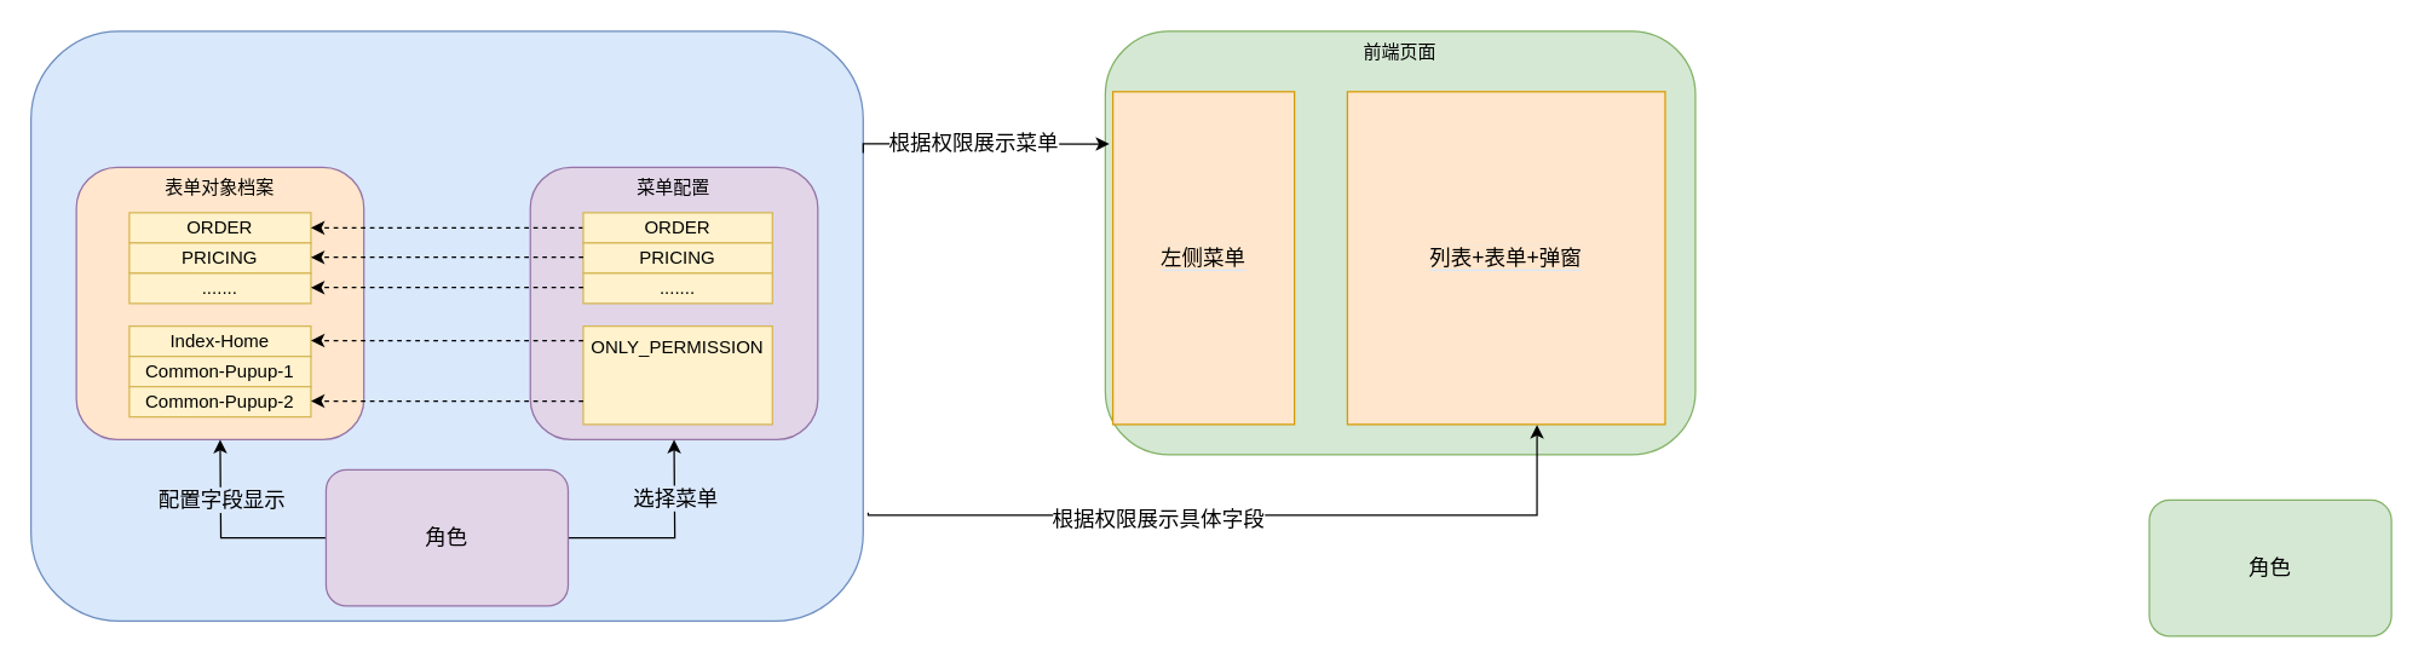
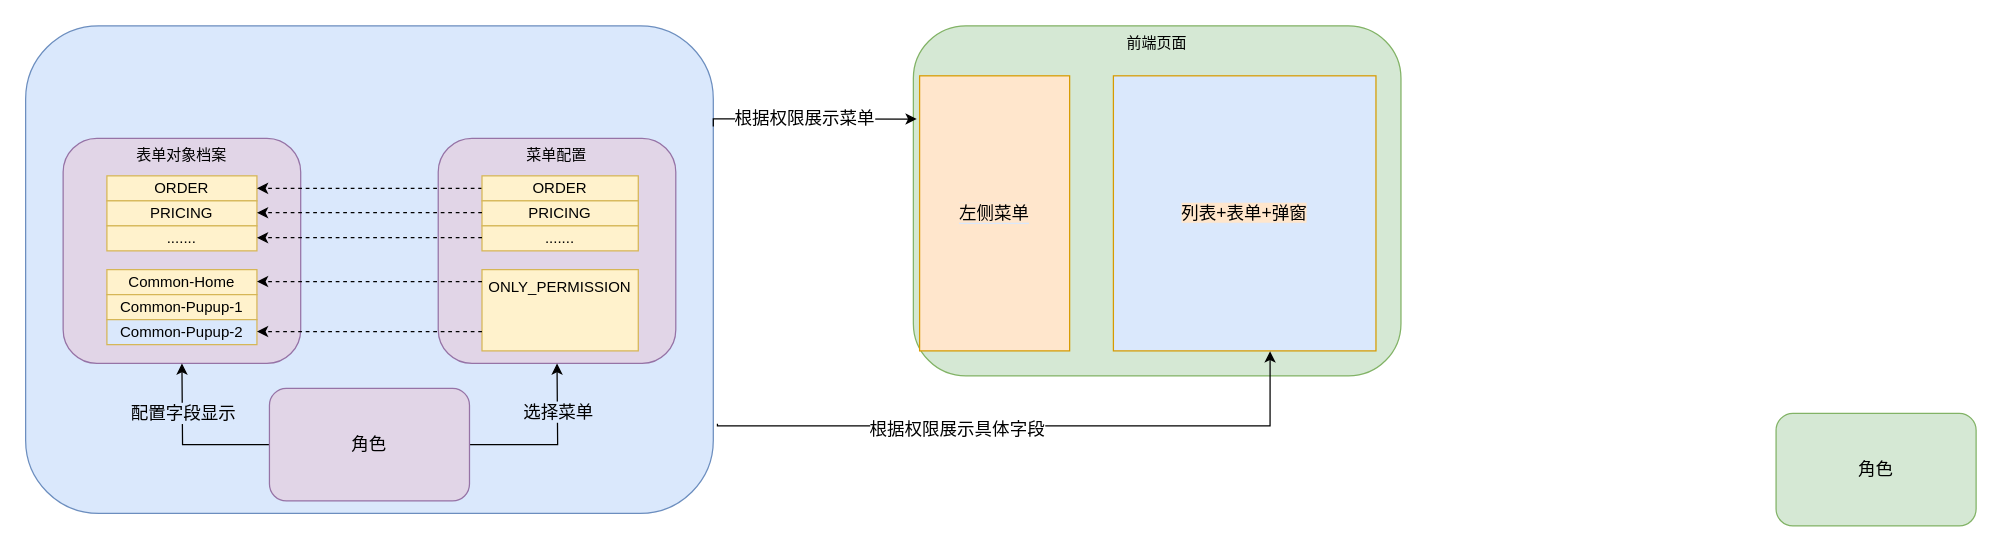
  <mxCell id="0" />
  <mxCell id="1" parent="0" />
  <mxCell id="2" value="" style="rounded=1;whiteSpace=wrap;html=1;fontSize=12;verticalAlign=middle;fillColor=#dae8fc;strokeColor=#6c8ebf;" vertex="1" parent="1"><mxGeometry x="20" y="20" width="550" height="390" as="geometry" /></mxCell>
- <mxCell id="3" value="表单对象档案" style="rounded=1;whiteSpace=wrap;html=1;fillColor=#ffe6cc;strokeColor=#9673a6;horizontal=1;verticalAlign=top;" vertex="1" parent="1"><mxGeometry x="50" y="110" width="190" height="180" as="geometry" /></mxCell>
+ <mxCell id="3" value="表单对象档案" style="rounded=1;whiteSpace=wrap;html=1;fillColor=#e1d5e7;strokeColor=#9673a6;horizontal=1;verticalAlign=top;" vertex="1" parent="1"><mxGeometry x="50" y="110" width="190" height="180" as="geometry" /></mxCell>
  <mxCell id="4" value="菜单配置" style="rounded=1;whiteSpace=wrap;html=1;fillColor=#e1d5e7;strokeColor=#9673a6;horizontal=1;verticalAlign=top;" vertex="1" parent="1"><mxGeometry x="350" y="110" width="190" height="180" as="geometry" /></mxCell>
  <mxCell id="5" value="ORDER&lt;br&gt;" style="rounded=0;whiteSpace=wrap;html=1;verticalAlign=middle;fillColor=#fff2cc;strokeColor=#d6b656;" vertex="1" parent="1"><mxGeometry x="85" y="140" width="120" height="20" as="geometry" /></mxCell>
  <mxCell id="6" value="PRICING&lt;br&gt;" style="rounded=0;whiteSpace=wrap;html=1;verticalAlign=middle;fillColor=#fff2cc;strokeColor=#d6b656;" vertex="1" parent="1"><mxGeometry x="85" y="160" width="120" height="20" as="geometry" /></mxCell>
  <mxCell id="7" value="......." style="rounded=0;whiteSpace=wrap;html=1;verticalAlign=middle;fillColor=#fff2cc;strokeColor=#d6b656;" vertex="1" parent="1"><mxGeometry x="85" y="180" width="120" height="20" as="geometry" /></mxCell>
- <mxCell id="8" value="Index-Home" style="rounded=0;whiteSpace=wrap;html=1;verticalAlign=middle;fillColor=#fff2cc;strokeColor=#d6b656;" vertex="1" parent="1"><mxGeometry x="85" y="215" width="120" height="20" as="geometry" /></mxCell>
+ <mxCell id="8" value="Common-Home" style="rounded=0;whiteSpace=wrap;html=1;verticalAlign=middle;fillColor=#fff2cc;strokeColor=#d6b656;" vertex="1" parent="1"><mxGeometry x="85" y="215" width="120" height="20" as="geometry" /></mxCell>
  <mxCell id="9" value="Common-Pupup-1" style="rounded=0;whiteSpace=wrap;html=1;verticalAlign=middle;fillColor=#fff2cc;strokeColor=#d6b656;" vertex="1" parent="1"><mxGeometry x="85" y="235" width="120" height="20" as="geometry" /></mxCell>
- <mxCell id="10" value="Common-Pupup-2" style="rounded=0;whiteSpace=wrap;html=1;verticalAlign=middle;fillColor=#fff2cc;strokeColor=#d6b656;" vertex="1" parent="1"><mxGeometry x="85" y="255" width="120" height="20" as="geometry" /></mxCell>
+ <mxCell id="10" value="Common-Pupup-2" style="rounded=0;whiteSpace=wrap;html=1;verticalAlign=middle;fillColor=#dae8fc;strokeColor=#d6b656;" vertex="1" parent="1"><mxGeometry x="85" y="255" width="120" height="20" as="geometry" /></mxCell>
  <mxCell id="11" style="edgeStyle=orthogonalEdgeStyle;rounded=0;orthogonalLoop=1;jettySize=auto;html=1;exitX=0;exitY=0.5;exitDx=0;exitDy=0;entryX=1;entryY=0.5;entryDx=0;entryDy=0;fontSize=12;fontColor=#B266FF;strokeColor=#000000;dashed=1;" edge="1" parent="1" source="12" target="5"><mxGeometry relative="1" as="geometry" /></mxCell>
  <mxCell id="12" value="ORDER&lt;br&gt;" style="rounded=0;whiteSpace=wrap;html=1;verticalAlign=middle;fillColor=#fff2cc;strokeColor=#d6b656;" vertex="1" parent="1"><mxGeometry x="385" y="140" width="125" height="20" as="geometry" /></mxCell>
  <mxCell id="13" value="PRICING&lt;br&gt;" style="rounded=0;whiteSpace=wrap;html=1;verticalAlign=middle;fillColor=#fff2cc;strokeColor=#d6b656;" vertex="1" parent="1"><mxGeometry x="385" y="160" width="125" height="20" as="geometry" /></mxCell>
  <mxCell id="14" value="......." style="rounded=0;whiteSpace=wrap;html=1;verticalAlign=middle;fillColor=#fff2cc;strokeColor=#d6b656;" vertex="1" parent="1"><mxGeometry x="385" y="180" width="125" height="20" as="geometry" /></mxCell>
  <mxCell id="15" value="ONLY_PERMISSION" style="rounded=0;whiteSpace=wrap;html=1;verticalAlign=top;fillColor=#fff2cc;strokeColor=#d6b656;" vertex="1" parent="1"><mxGeometry x="385" y="215" width="125" height="65" as="geometry" /></mxCell>
  <mxCell id="16" style="edgeStyle=orthogonalEdgeStyle;rounded=0;orthogonalLoop=1;jettySize=auto;html=1;exitX=0;exitY=0.5;exitDx=0;exitDy=0;entryX=1;entryY=0.5;entryDx=0;entryDy=0;fontSize=12;fontColor=#B266FF;strokeColor=#000000;dashed=1;" edge="1" parent="1"><mxGeometry relative="1" as="geometry"><mxPoint x="385" y="169.5" as="sourcePoint" /><mxPoint x="205" y="169.5" as="targetPoint" /></mxGeometry></mxCell>
  <mxCell id="17" style="edgeStyle=orthogonalEdgeStyle;rounded=0;orthogonalLoop=1;jettySize=auto;html=1;exitX=0;exitY=0.5;exitDx=0;exitDy=0;entryX=1;entryY=0.5;entryDx=0;entryDy=0;fontSize=12;fontColor=#B266FF;strokeColor=#000000;dashed=1;" edge="1" parent="1"><mxGeometry relative="1" as="geometry"><mxPoint x="385" y="189.5" as="sourcePoint" /><mxPoint x="205" y="189.5" as="targetPoint" /></mxGeometry></mxCell>
  <mxCell id="18" style="edgeStyle=orthogonalEdgeStyle;rounded=0;orthogonalLoop=1;jettySize=auto;html=1;exitX=0;exitY=0.5;exitDx=0;exitDy=0;entryX=1;entryY=0.5;entryDx=0;entryDy=0;fontSize=12;fontColor=#B266FF;strokeColor=#000000;dashed=1;" edge="1" parent="1"><mxGeometry relative="1" as="geometry"><mxPoint x="385" y="224.5" as="sourcePoint" /><mxPoint x="205" y="224.5" as="targetPoint" /></mxGeometry></mxCell>
  <mxCell id="19" style="edgeStyle=orthogonalEdgeStyle;rounded=0;orthogonalLoop=1;jettySize=auto;html=1;exitX=0;exitY=0.5;exitDx=0;exitDy=0;entryX=1;entryY=0.5;entryDx=0;entryDy=0;fontSize=12;fontColor=#B266FF;strokeColor=#000000;dashed=1;" edge="1" parent="1"><mxGeometry relative="1" as="geometry"><mxPoint x="385" y="264.5" as="sourcePoint" /><mxPoint x="205" y="264.5" as="targetPoint" /></mxGeometry></mxCell>
  <mxCell id="20" style="edgeStyle=orthogonalEdgeStyle;rounded=0;orthogonalLoop=1;jettySize=auto;html=1;exitX=1;exitY=0.5;exitDx=0;exitDy=0;fontSize=12;fontColor=#B266FF;strokeColor=#000000;" edge="1" parent="1" source="24"><mxGeometry relative="1" as="geometry"><mxPoint x="445" y="290" as="targetPoint" /></mxGeometry></mxCell>
  <mxCell id="21" value="选择菜单" style="edgeLabel;html=1;align=center;verticalAlign=middle;resizable=0;points=[];fontSize=14;fontColor=#000000;labelBackgroundColor=#dae8fc;" vertex="1" connectable="0" parent="20"><mxGeometry x="0.151" relative="1" as="geometry"><mxPoint y="-19" as="offset" /></mxGeometry></mxCell>
  <mxCell id="22" style="edgeStyle=orthogonalEdgeStyle;rounded=0;orthogonalLoop=1;jettySize=auto;html=1;exitX=0;exitY=0.5;exitDx=0;exitDy=0;fontSize=12;fontColor=#B266FF;strokeColor=#000000;" edge="1" parent="1" source="24"><mxGeometry relative="1" as="geometry"><mxPoint x="145" y="290" as="targetPoint" /></mxGeometry></mxCell>
  <mxCell id="23" value="配置字段显示" style="edgeLabel;html=1;align=center;verticalAlign=middle;resizable=0;points=[];fontSize=14;fontColor=#000000;labelBackgroundColor=#dae8fc;" vertex="1" connectable="0" parent="22"><mxGeometry x="0.284" relative="1" as="geometry"><mxPoint y="-9" as="offset" /></mxGeometry></mxCell>
  <mxCell id="24" value="角色" style="rounded=1;whiteSpace=wrap;html=1;fontSize=14;verticalAlign=middle;fillColor=#e1d5e7;strokeColor=#9673a6;" vertex="1" parent="1"><mxGeometry x="215" y="310" width="160" height="90" as="geometry" /></mxCell>
  <mxCell id="25" value="前端页面" style="rounded=1;whiteSpace=wrap;html=1;fontSize=12;verticalAlign=top;fillColor=#d5e8d4;strokeColor=#82b366;" vertex="1" parent="1"><mxGeometry x="730" y="20" width="390" height="280" as="geometry" /></mxCell>
  <mxCell id="26" value="角色" style="rounded=1;whiteSpace=wrap;html=1;fontSize=14;verticalAlign=middle;fillColor=#d5e8d4;strokeColor=#82b366;" vertex="1" parent="1"><mxGeometry x="1420" y="330" width="160" height="90" as="geometry" /></mxCell>
  <mxCell id="27" value="&lt;span style=&quot;background-color: rgb(255 , 230 , 204)&quot;&gt;左侧菜单&lt;/span&gt;" style="rounded=0;whiteSpace=wrap;html=1;labelBackgroundColor=#dae8fc;fontSize=14;verticalAlign=middle;fillColor=#ffe6cc;strokeColor=#d79b00;" vertex="1" parent="1"><mxGeometry x="735" y="60" width="120" height="220" as="geometry" /></mxCell>
- <mxCell id="28" value="&lt;span style=&quot;background-color: rgb(255 , 230 , 204)&quot;&gt;列表+表单+弹窗&lt;/span&gt;" style="rounded=0;whiteSpace=wrap;html=1;labelBackgroundColor=#dae8fc;fontSize=14;verticalAlign=middle;fillColor=#ffe6cc;strokeColor=#d79b00;" vertex="1" parent="1"><mxGeometry x="890" y="60" width="210" height="220" as="geometry" /></mxCell>
+ <mxCell id="28" value="&lt;span style=&quot;background-color: rgb(255 , 230 , 204)&quot;&gt;列表+表单+弹窗&lt;/span&gt;" style="rounded=0;whiteSpace=wrap;html=1;labelBackgroundColor=#dae8fc;fontSize=14;verticalAlign=middle;fillColor=#dae8fc;strokeColor=#d79b00;" vertex="1" parent="1"><mxGeometry x="890" y="60" width="210" height="220" as="geometry" /></mxCell>
  <mxCell id="29" style="edgeStyle=orthogonalEdgeStyle;rounded=0;orthogonalLoop=1;jettySize=auto;html=1;exitX=1.006;exitY=0.816;exitDx=0;exitDy=0;fontSize=14;fontColor=#000000;strokeColor=#000000;strokeWidth=1;entryX=0.592;entryY=0.997;entryDx=0;entryDy=0;entryPerimeter=0;exitPerimeter=0;" edge="1" parent="1" source="2"><mxGeometry relative="1" as="geometry"><mxPoint x="611" y="339.5" as="sourcePoint" /><mxPoint x="1015.32" y="280.34" as="targetPoint" /><Array as="points"><mxPoint x="573" y="340" /><mxPoint x="1015" y="340" /></Array></mxGeometry></mxCell>
  <mxCell id="30" value="根据权限展示具体字段" style="edgeLabel;html=1;align=center;verticalAlign=middle;resizable=0;points=[];fontSize=14;fontColor=#000000;" vertex="1" connectable="0" parent="29"><mxGeometry x="-0.234" y="-2" relative="1" as="geometry"><mxPoint as="offset" /></mxGeometry></mxCell>
  <mxCell id="31" style="edgeStyle=orthogonalEdgeStyle;rounded=0;orthogonalLoop=1;jettySize=auto;html=1;exitX=1;exitY=0.25;exitDx=0;exitDy=0;fontSize=14;fontColor=#000000;strokeColor=#000000;strokeWidth=1;entryX=-0.019;entryY=0.157;entryDx=0;entryDy=0;entryPerimeter=0;" edge="1" parent="1" target="27"><mxGeometry relative="1" as="geometry"><mxPoint x="710" y="100" as="targetPoint" /><mxPoint x="570" y="100.5" as="sourcePoint" /><Array as="points"><mxPoint x="570" y="95" /></Array></mxGeometry></mxCell>
  <mxCell id="32" value="根据权限展示菜单" style="edgeLabel;html=1;align=center;verticalAlign=middle;resizable=0;points=[];fontSize=14;fontColor=#000000;" vertex="1" connectable="0" parent="31"><mxGeometry x="-0.141" y="1" relative="1" as="geometry"><mxPoint x="6" as="offset" /></mxGeometry></mxCell>
